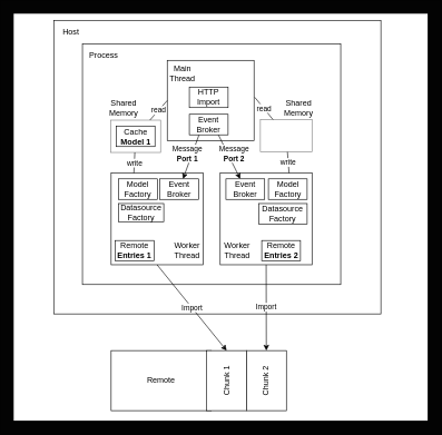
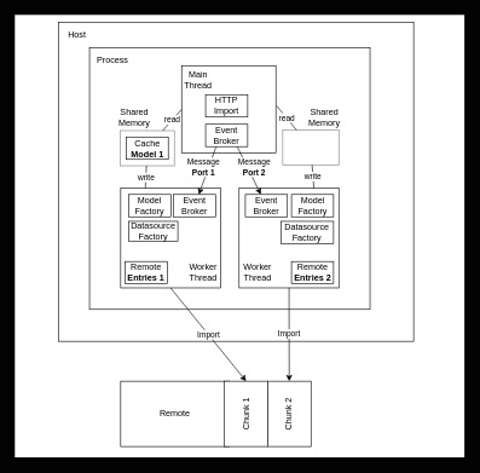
  <mxCell id="0" />
  <mxCell id="1" parent="0" />
  <mxCell id="2" value="" style="rounded=0;whiteSpace=wrap;html=1;strokeColor=none;" vertex="1" parent="1"><mxGeometry x="20" width="620" height="610" as="geometry" y="20" /></mxCell>
  <mxCell id="3" value="" style="group;" vertex="1" connectable="0" parent="1"><mxGeometry x="165.96" y="525" width="262.5" height="90" as="geometry" /></mxCell>
  <mxCell id="4" value="Remote" style="rounded=0;whiteSpace=wrap;html=1;align=center;" vertex="1" parent="3"><mxGeometry width="150" height="90" as="geometry" /></mxCell>
  <mxCell id="5" value="Chunk 2" style="rounded=0;whiteSpace=wrap;html=1;rotation=-90;" vertex="1" parent="3"><mxGeometry x="187.5" y="15" width="90" height="60" as="geometry" /></mxCell>
  <mxCell id="6" value="Chunk 1" style="rounded=0;whiteSpace=wrap;html=1;rotation=-90;" vertex="1" parent="3"><mxGeometry x="128" y="15" width="90" height="60" as="geometry" /></mxCell>
  <mxCell id="7" value="]" style="whiteSpace=wrap;html=1;" vertex="1" parent="1"><mxGeometry x="80" y="30" width="490" height="440" as="geometry" /></mxCell>
  <mxCell id="8" value="" style="whiteSpace=wrap;html=1;align=left;" vertex="1" parent="1"><mxGeometry x="122.982" y="65.2" width="386.842" height="360.8" as="geometry" /></mxCell>
  <mxCell id="9" value="" style="whiteSpace=wrap;html=1;rounded=0;arcSize=50;opacity=50;" vertex="1" parent="1"><mxGeometry x="389.471" y="178.8" width="77.368" height="48.4" as="geometry" /></mxCell>
  <mxCell id="10" value="" style="whiteSpace=wrap;html=1;aspect=fixed;" vertex="1" parent="1"><mxGeometry x="165.965" y="258.8" width="137.544" height="137.544" as="geometry" /></mxCell>
  <mxCell id="11" value="" style="whiteSpace=wrap;html=1;aspect=fixed;" vertex="1" parent="1"><mxGeometry x="329.298" y="258.8" width="137.544" height="137.544" as="geometry" /></mxCell>
  <mxCell id="12" value="" style="whiteSpace=wrap;html=1;" vertex="1" parent="1"><mxGeometry x="250" y="90" width="130" height="120.4" as="geometry" /></mxCell>
  <mxCell id="13" value="read" style="edgeStyle=none;html=1;entryX=0;entryY=0.5;entryDx=0;entryDy=0;endArrow=none;endFill=0;" edge="1" parent="1" source="15" target="12"><mxGeometry x="170" y="10" as="geometry" /></mxCell>
  <mxCell id="14" value="write" style="edgeStyle=none;html=1;endArrow=none;endFill=0;" edge="1" parent="1" source="15"><mxGeometry x="170" y="10" as="geometry"><mxPoint x="200" y="259" as="targetPoint" /></mxGeometry></mxCell>
  <mxCell id="15" value="" style="whiteSpace=wrap;html=1;rounded=0;arcSize=50;opacity=50;" vertex="1" parent="1"><mxGeometry x="165.22" y="179.6" width="74.78" height="48.4" as="geometry" /></mxCell>
  <mxCell id="16" value="Process" style="text;html=1;align=center;verticalAlign=middle;whiteSpace=wrap;rounded=0;" vertex="1" parent="1"><mxGeometry x="138.026" y="74" width="34.386" height="17.6" as="geometry" /></mxCell>
  <mxCell id="17" value="Main Thread" style="text;html=1;align=center;verticalAlign=middle;whiteSpace=wrap;rounded=0;" vertex="1" parent="1"><mxGeometry x="255.674" y="100" width="34.386" height="17.6" as="geometry" /></mxCell>
  <mxCell id="18" value="Worker Thread" style="text;html=1;align=center;verticalAlign=middle;whiteSpace=wrap;rounded=0;" vertex="1" parent="1"><mxGeometry x="262.671" y="366.6" width="34.386" height="17.6" as="geometry" /></mxCell>
  <mxCell id="19" value="Worker Thread" style="text;html=1;align=center;verticalAlign=middle;whiteSpace=wrap;rounded=0;" vertex="1" parent="1"><mxGeometry x="337.895" y="366.6" width="34.386" height="17.6" as="geometry" /></mxCell>
  <mxCell id="20" value="Event Broker" style="whiteSpace=wrap;html=1;" vertex="1" parent="1"><mxGeometry x="283.092" y="170.8" width="58.026" height="30.8" as="geometry" /></mxCell>
  <mxCell id="21" value="Event Broker" style="whiteSpace=wrap;html=1;" vertex="1" parent="1"><mxGeometry x="239.035" y="267.6" width="58.026" height="30.8" as="geometry" /></mxCell>
  <mxCell id="22" value="Cache &lt;br&gt;&lt;b&gt;Model 1&lt;/b&gt;" style="whiteSpace=wrap;html=1;" vertex="1" parent="1"><mxGeometry x="173.596" y="188.4" width="58.026" height="30.8" as="geometry" /></mxCell>
  <mxCell id="23" value="HTTP&lt;br&gt;Import" style="whiteSpace=wrap;html=1;" vertex="1" parent="1"><mxGeometry x="283.092" y="130" width="58.026" height="30.8" as="geometry" /></mxCell>
- <mxCell id="24" value="Remote &lt;b&gt;Entries 2&lt;/b&gt;" style="whiteSpace=wrap;html=1;" vertex="1" parent="1"><mxGeometry x="391.509" y="360" width="58.026" height="30.8" as="geometry" /></mxCell>
+ <mxCell id="24" value="Remote &lt;b&gt;Entries 2&lt;/b&gt;" style="whiteSpace=wrap;html=1;" vertex="1" parent="1"><mxGeometry x="401.509" y="360" width="58.026" height="30.8" as="geometry" /></mxCell>
  <mxCell id="25" value="Remote &lt;b&gt;Entries 1&lt;/b&gt;" style="whiteSpace=wrap;html=1;" vertex="1" parent="1"><mxGeometry x="172.415" y="360" width="58.026" height="30.8" as="geometry" /></mxCell>
  <mxCell id="26" value="Datasource Factory" style="whiteSpace=wrap;html=1;" vertex="1" parent="1"><mxGeometry x="387.43" y="304.6" width="72.11" height="30.8" as="geometry" /></mxCell>
  <mxCell id="27" value="Model Factory" style="whiteSpace=wrap;html=1;" vertex="1" parent="1"><mxGeometry x="401.509" y="267.6" width="58.026" height="30.8" as="geometry" /></mxCell>
  <mxCell id="28" value="Datasource Factory" style="whiteSpace=wrap;html=1;" vertex="1" parent="1"><mxGeometry x="177.2" y="304.6" width="67.59" height="27.2" as="geometry" /></mxCell>
  <mxCell id="29" value="Model Factory" style="whiteSpace=wrap;html=1;" vertex="1" parent="1"><mxGeometry x="177.195" y="267.6" width="58.026" height="30.8" as="geometry" /></mxCell>
  <mxCell id="30" value="Message&lt;b&gt;&lt;br&gt;Port 1&lt;/b&gt;" style="edgeStyle=none;html=1;exitX=0.25;exitY=1;exitDx=0;exitDy=0;" edge="1" parent="1" source="20" target="21"><mxGeometry as="geometry"><mxPoint x="-6" y="-5" as="offset" /></mxGeometry></mxCell>
  <mxCell id="31" value="read" style="html=1;entryX=1.008;entryY=0.459;entryDx=0;entryDy=0;endArrow=none;endFill=0;entryPerimeter=0;" edge="1" parent="1" source="9" target="12"><mxGeometry x="170" y="10" as="geometry" /></mxCell>
  <mxCell id="32" value="Message&lt;b&gt;&lt;br&gt;Port 2&lt;/b&gt;" style="edgeStyle=none;html=1;exitX=0.75;exitY=1;exitDx=0;exitDy=0;" edge="1" parent="1" source="20" target="35"><mxGeometry as="geometry"><mxPoint x="7" y="-5" as="offset" /></mxGeometry></mxCell>
  <mxCell id="33" value="write" style="edgeStyle=none;html=1;endArrow=none;endFill=0;entryX=0.75;entryY=0;entryDx=0;entryDy=0;" edge="1" parent="1" source="9" target="11"><mxGeometry x="170" y="10" as="geometry"><mxPoint x="422" y="256" as="targetPoint" /></mxGeometry></mxCell>
  <mxCell id="34" value="Host" style="text;html=1;align=center;verticalAlign=middle;whiteSpace=wrap;rounded=0;" vertex="1" parent="1"><mxGeometry x="88.596" y="38.8" width="34.386" height="17.6" as="geometry" /></mxCell>
  <mxCell id="35" value="Event Broker" style="whiteSpace=wrap;html=1;" vertex="1" parent="1"><mxGeometry x="337.895" y="267.6" width="58.026" height="30.8" as="geometry" /></mxCell>
  <mxCell id="36" value="Shared Memory" style="text;html=1;align=center;verticalAlign=middle;whiteSpace=wrap;rounded=0;" vertex="1" parent="1"><mxGeometry x="165.22" y="151.2" width="40" height="20" as="geometry" /></mxCell>
  <mxCell id="37" value="Shared Memory" style="text;html=1;align=center;verticalAlign=middle;whiteSpace=wrap;rounded=0;" vertex="1" parent="1"><mxGeometry x="426.84" y="151.2" width="40" height="20" as="geometry" /></mxCell>
  <mxCell id="38" value="Import" style="edgeStyle=none;html=1;" edge="1" parent="1" source="11" target="5"><mxGeometry relative="1" as="geometry" /></mxCell>
  <mxCell id="39" value="Import" style="edgeStyle=none;html=1;entryX=1;entryY=0.5;entryDx=0;entryDy=0;exitX=0.5;exitY=1;exitDx=0;exitDy=0;" edge="1" parent="1" source="10" target="6"><mxGeometry relative="1" as="geometry" /></mxCell>
